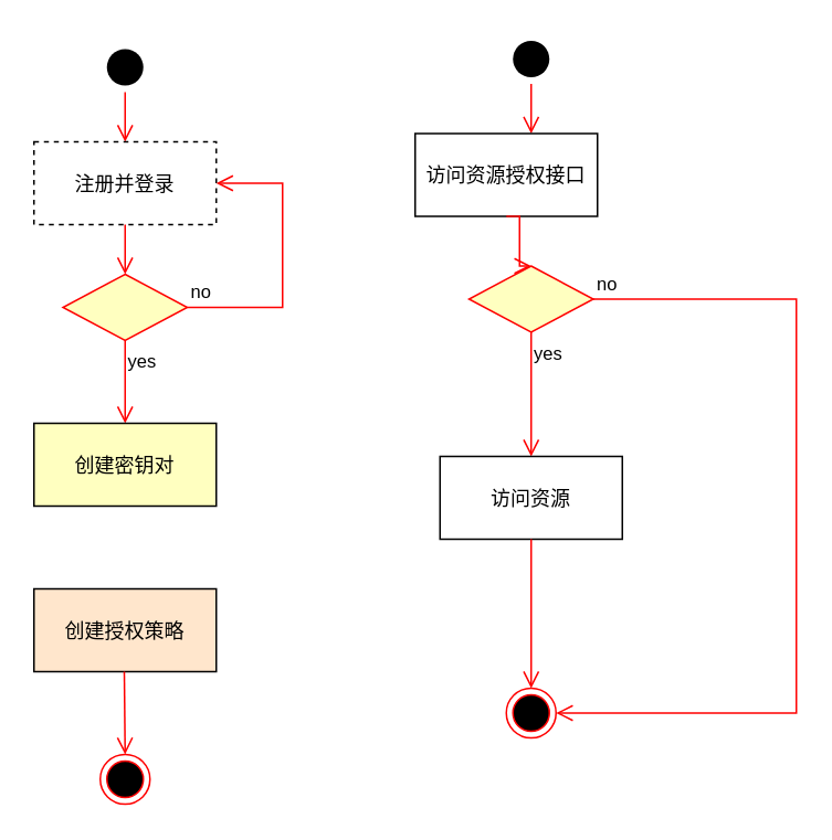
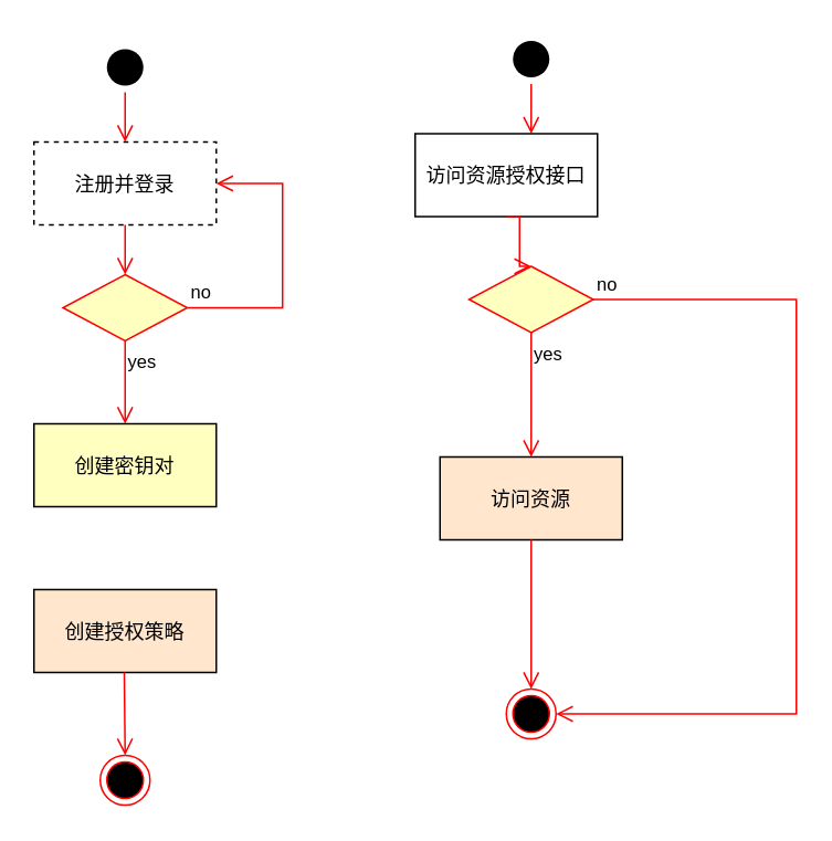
  <mxCell id="0" />
  <mxCell id="1" parent="0" />
  <mxCell id="2" value="" style="ellipse;shape=startState;fillColor=#000000;strokeColor=none;" parent="1" vertex="1"><mxGeometry x="60" y="25" width="30" height="30" as="geometry" /></mxCell>
  <mxCell id="3" value="" style="edgeStyle=elbowEdgeStyle;elbow=horizontal;verticalAlign=bottom;endArrow=open;endSize=8;strokeColor=#FF0000;endFill=1;rounded=0" parent="1" source="2" target="4" edge="1"><mxGeometry x="264.5" y="168" as="geometry"><mxPoint x="-40.5" y="183" as="targetPoint" /></mxGeometry></mxCell>
  <mxCell id="4" value="注册并登录" style="dashed=1;" parent="1" vertex="1"><mxGeometry x="20" y="85" width="110" height="50" as="geometry" /></mxCell>
  <mxCell id="5" value="" style="ellipse;shape=endState;fillColor=#000000;strokeColor=#ff0000" parent="1" vertex="1"><mxGeometry x="60" y="455" width="30" height="30" as="geometry" /></mxCell>
  <mxCell id="6" value="" style="rhombus;whiteSpace=wrap;html=1;fontColor=#000000;fillColor=#ffffc0;strokeColor=#ff0000;" vertex="1" parent="1"><mxGeometry x="37.5" y="165" width="75" height="40" as="geometry" /></mxCell>
  <mxCell id="7" value="no" style="edgeStyle=orthogonalEdgeStyle;html=1;align=left;verticalAlign=bottom;endArrow=open;endSize=8;strokeColor=#ff0000;rounded=0;entryX=1;entryY=0.5;entryDx=0;entryDy=0;exitX=1;exitY=0.5;exitDx=0;exitDy=0;" edge="1" source="6" parent="1" target="4"><mxGeometry x="-1" relative="1" as="geometry"><mxPoint x="210" y="265" as="targetPoint" /><Array as="points"><mxPoint x="170" y="185" /><mxPoint x="170" y="110" /></Array></mxGeometry></mxCell>
  <mxCell id="8" value="yes" style="edgeStyle=orthogonalEdgeStyle;html=1;align=left;verticalAlign=top;endArrow=open;endSize=8;strokeColor=#ff0000;rounded=0;entryX=0.5;entryY=0;entryDx=0;entryDy=0;" edge="1" source="6" parent="1" target="10"><mxGeometry x="-1" relative="1" as="geometry"><mxPoint x="70" y="345" as="targetPoint" /><Array as="points"><mxPoint x="75" y="255" /></Array><mxPoint as="offset" /></mxGeometry></mxCell>
  <mxCell id="9" value="" style="edgeStyle=elbowEdgeStyle;elbow=horizontal;verticalAlign=bottom;endArrow=open;endSize=8;strokeColor=#FF0000;endFill=1;rounded=0;entryX=0.5;entryY=0;entryDx=0;entryDy=0;exitX=0.5;exitY=1;exitDx=0;exitDy=0;" edge="1" parent="1" source="4" target="6"><mxGeometry x="264.5" y="168" as="geometry"><mxPoint x="74.5" y="265" as="targetPoint" /><mxPoint x="74.5" y="185" as="sourcePoint" /></mxGeometry></mxCell>
  <mxCell id="10" value="创建密钥对" style="fillColor=#ffffc0;" vertex="1" parent="1"><mxGeometry x="20" y="255" width="110" height="50" as="geometry" /></mxCell>
  <mxCell id="11" value="创建授权策略" style="fillColor=#ffe6cc;" vertex="1" parent="1"><mxGeometry x="20" y="355" width="110" height="50" as="geometry" /></mxCell>
  <mxCell id="12" value="" style="edgeStyle=elbowEdgeStyle;elbow=horizontal;verticalAlign=bottom;endArrow=open;endSize=8;strokeColor=#FF0000;endFill=1;rounded=0;entryX=0.5;entryY=0;entryDx=0;entryDy=0;exitX=0.5;exitY=1;exitDx=0;exitDy=0;" edge="1" parent="1"><mxGeometry x="264.5" y="168" as="geometry"><mxPoint x="74.5" y="455" as="targetPoint" /><mxPoint x="74.5" y="405" as="sourcePoint" /></mxGeometry></mxCell>
  <mxCell id="13" value="" style="ellipse;shape=startState;fillColor=#000000;strokeColor=none;" vertex="1" parent="1"><mxGeometry x="305" y="20" width="30" height="30" as="geometry" /></mxCell>
  <mxCell id="14" value="" style="edgeStyle=elbowEdgeStyle;elbow=horizontal;verticalAlign=bottom;endArrow=open;endSize=8;strokeColor=#FF0000;endFill=1;rounded=0" edge="1" parent="1" source="13" target="15"><mxGeometry x="264.5" y="168" as="geometry"><mxPoint x="204.5" y="178" as="targetPoint" /></mxGeometry></mxCell>
  <mxCell id="15" value="访问资源授权接口" style="" vertex="1" parent="1"><mxGeometry x="250" y="80" width="110" height="50" as="geometry" /></mxCell>
  <mxCell id="16" value="" style="rhombus;whiteSpace=wrap;html=1;fontColor=#000000;fillColor=#ffffc0;strokeColor=#ff0000;" vertex="1" parent="1"><mxGeometry x="282.5" y="160" width="75" height="40" as="geometry" /></mxCell>
  <mxCell id="17" value="no" style="edgeStyle=orthogonalEdgeStyle;html=1;align=left;verticalAlign=bottom;endArrow=open;endSize=8;strokeColor=#ff0000;rounded=0;entryX=1;entryY=0.5;entryDx=0;entryDy=0;exitX=1;exitY=0.5;exitDx=0;exitDy=0;" edge="1" parent="1" source="16" target="21"><mxGeometry x="-1" relative="1" as="geometry"><mxPoint x="455" y="260" as="targetPoint" /><Array as="points"><mxPoint x="480" y="180" /><mxPoint x="480" y="430" /></Array></mxGeometry></mxCell>
  <mxCell id="18" value="" style="edgeStyle=elbowEdgeStyle;elbow=horizontal;verticalAlign=bottom;endArrow=open;endSize=8;strokeColor=#FF0000;endFill=1;rounded=0;entryX=0.5;entryY=0;entryDx=0;entryDy=0;exitX=0.5;exitY=1;exitDx=0;exitDy=0;" edge="1" parent="1" source="15" target="16"><mxGeometry x="264.5" y="168" as="geometry"><mxPoint x="319.5" y="260" as="targetPoint" /><mxPoint x="319.5" y="180" as="sourcePoint" /></mxGeometry></mxCell>
  <mxCell id="19" value="yes" style="edgeStyle=orthogonalEdgeStyle;html=1;align=left;verticalAlign=top;endArrow=open;endSize=8;strokeColor=#ff0000;rounded=0;exitX=0.5;exitY=1;exitDx=0;exitDy=0;" edge="1" parent="1" source="16"><mxGeometry x="-1" relative="1" as="geometry"><mxPoint x="320" y="275" as="targetPoint" /><mxPoint x="85" y="215" as="sourcePoint" /><Array as="points"><mxPoint x="320" y="265" /></Array><mxPoint as="offset" /></mxGeometry></mxCell>
- <mxCell id="20" value="访问资源" style="" vertex="1" parent="1"><mxGeometry x="265" y="275" width="110" height="50" as="geometry" /></mxCell>
+ <mxCell id="20" value="访问资源" style="fillColor=#ffe6cc;" vertex="1" parent="1"><mxGeometry x="265" y="275" width="110" height="50" as="geometry" /></mxCell>
  <mxCell id="21" value="" style="ellipse;shape=endState;fillColor=#000000;strokeColor=#ff0000" vertex="1" parent="1"><mxGeometry x="305" y="415" width="30" height="30" as="geometry" /></mxCell>
  <mxCell id="22" value="" style="edgeStyle=elbowEdgeStyle;elbow=horizontal;verticalAlign=bottom;endArrow=open;endSize=8;strokeColor=#FF0000;endFill=1;rounded=0;entryX=0.5;entryY=0;entryDx=0;entryDy=0;exitX=0.5;exitY=1;exitDx=0;exitDy=0;" edge="1" parent="1" source="20" target="21"><mxGeometry x="264.5" y="168" as="geometry"><mxPoint x="84.5" y="465" as="targetPoint" /><mxPoint x="84.5" y="415" as="sourcePoint" /></mxGeometry></mxCell>
